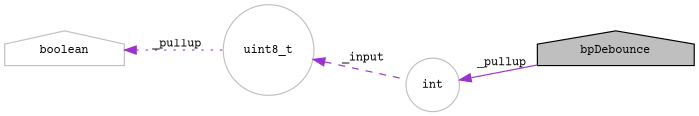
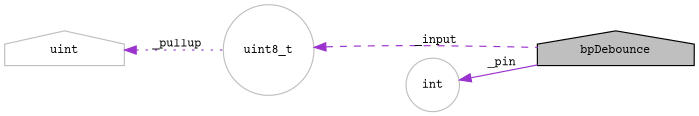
  digraph {
    fontname="Courier Prime"
    rankdir=LR
    node [color=grey75 fillcolor=white fontname="Courier Prime" fontsize=10 shape=house style=filled]
    edge [color=darkorchid3 dir=back fontname="Courier Prime" fontsize=10 labelfontname=Helvetica labelfontsize=10]
    n1 [color=black fillcolor=grey75 fontcolor=black height=0.2 label=bpDebounce width=0.4]
    n2 [height=0.2 label=int shape=circle width=0.4]
    n3 [height=0.2 label=uint8_t shape=circle width=0.4]
-   n4 [height=0.2 label=boolean width=0.4]
-   n2 -> n1 [label=" _pullup" style=solid]
-   n3 -> n2 [label=" _input" style=dashed]
+   n4 [height=0.2 label=uint width=0.4]
+   n2 -> n1 [label=" _pin" style=solid]
+   n3 -> n1 [label=" _input" style=dashed]
    n4 -> n3 [label=" _pullup" style=dotted]
  }
